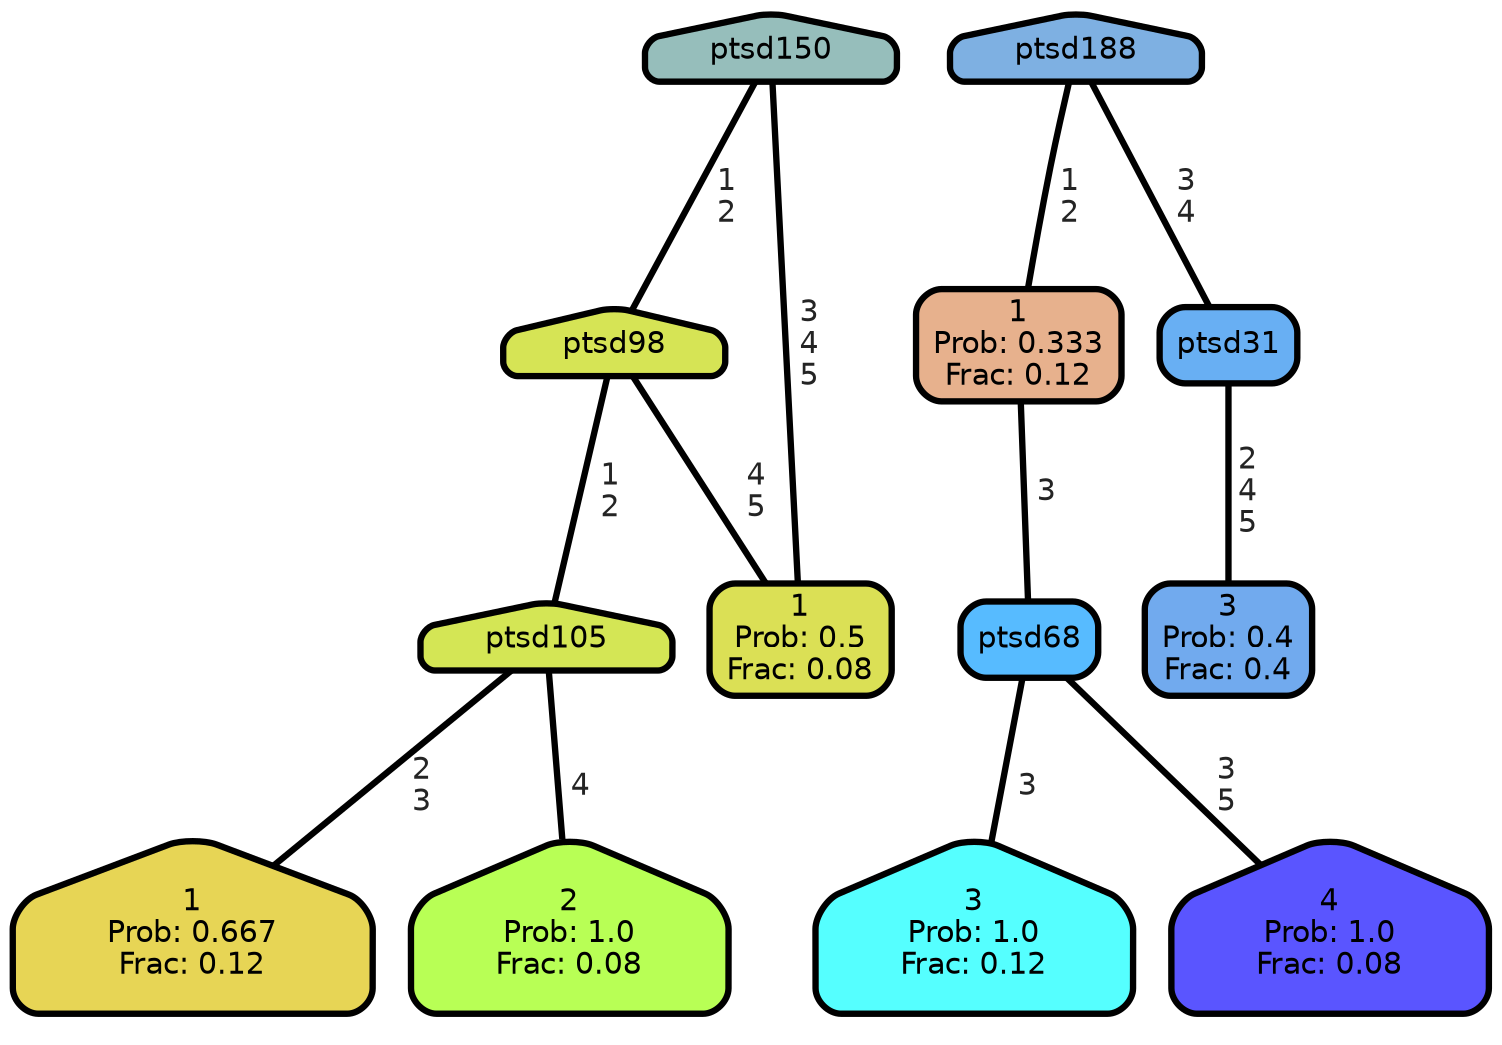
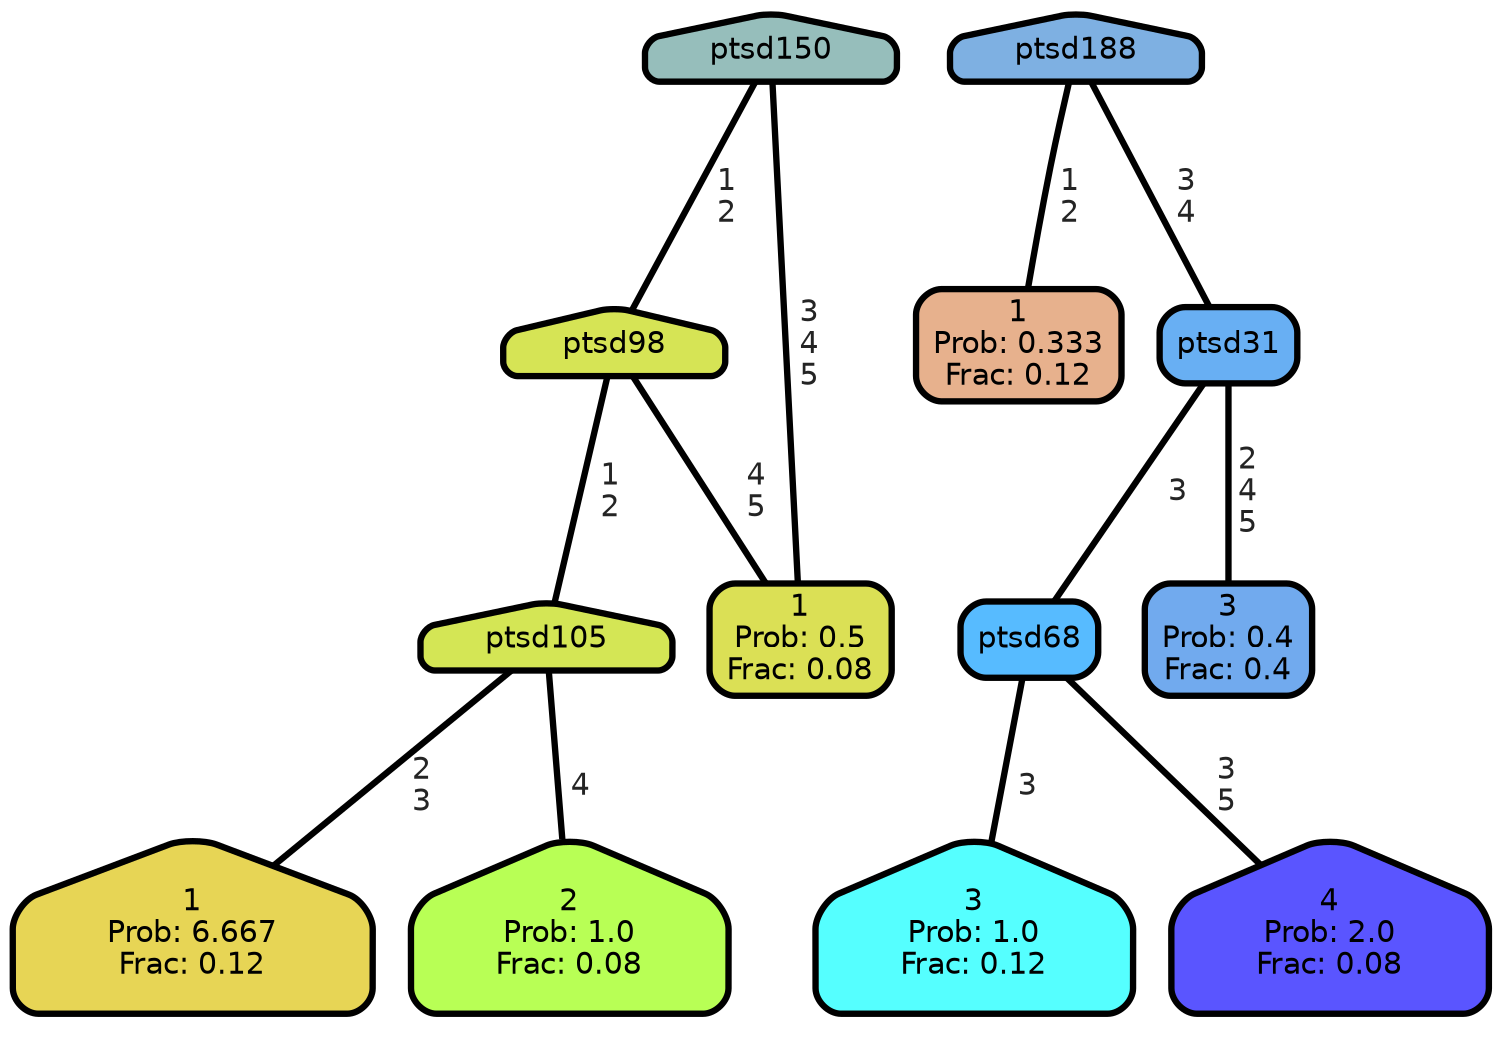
  graph {
    ranksep="0 equally"
    splines=straight
    node [color=black fontcolor=black fontname=helvetica penwidth=3 shape=house style="filled, rounded"]
    edge [color=black fontcolor=grey14 fontname=helvetica fontweight=bold penwidth=3]
-   n1 [fillcolor="#e7d555" label="1\nProb: 0.667\nFrac: 0.12"]
+   n1 [fillcolor="#e7d555" label="1\nProb: 6.667\nFrac: 0.12"]
    n2 [fillcolor="#d4e655" label=ptsd105]
    n3 [fillcolor="#b8ff55" label="2\nProb: 1.0\nFrac: 0.08"]
    n4 [fillcolor="#d6e455" label=ptsd98]
    n5 [fillcolor="#dbe055" label="1\nProb: 0.5\nFrac: 0.08" shape=box]
    n6 [fillcolor="#96bebb" label=ptsd150]
    n7 [fillcolor="#7eb0e2" label=ptsd188]
    n8 [fillcolor="#e7b18d" label="1\nProb: 0.333\nFrac: 0.12" shape=box]
    n9 [fillcolor="#68aff3" label=ptsd31 shape=box]
    n10 [fillcolor="#57bbff" label=ptsd68 shape=box]
    n11 [fillcolor="#71aaee" label="3\nProb: 0.4\nFrac: 0.4" shape=box]
    n12 [fillcolor="#55ffff" label="3\nProb: 1.0\nFrac: 0.12"]
-   n13 [fillcolor="#5a55ff" label="4\nProb: 1.0\nFrac: 0.08"]
+   n13 [fillcolor="#5a55ff" label="4\nProb: 2.0\nFrac: 0.08"]
    subgraph sub_1 {
      rank=same
    }
    n2 -- n1 [label=" 2\n 3"]
    n2 -- n3 [label=" 4"]
    n4 -- n2 [label=" 1\n 2"]
    n4 -- n5 [label=" 4\n 5"]
    n6 -- n4 [label=" 1\n 2"]
    n6 -- n5 [label=" 3\n 4\n 5"]
    n7 -- n8 [label=" 1\n 2"]
    n7 -- n9 [label=" 3\n 4"]
-   n8 -- n10 [label=" 3"]
+   n9 -- n10 [label=" 3"]
    n9 -- n11 [label=" 2\n 4\n 5"]
    n10 -- n12 [label=" 3"]
    n10 -- n13 [label=" 3\n 5"]
  }
